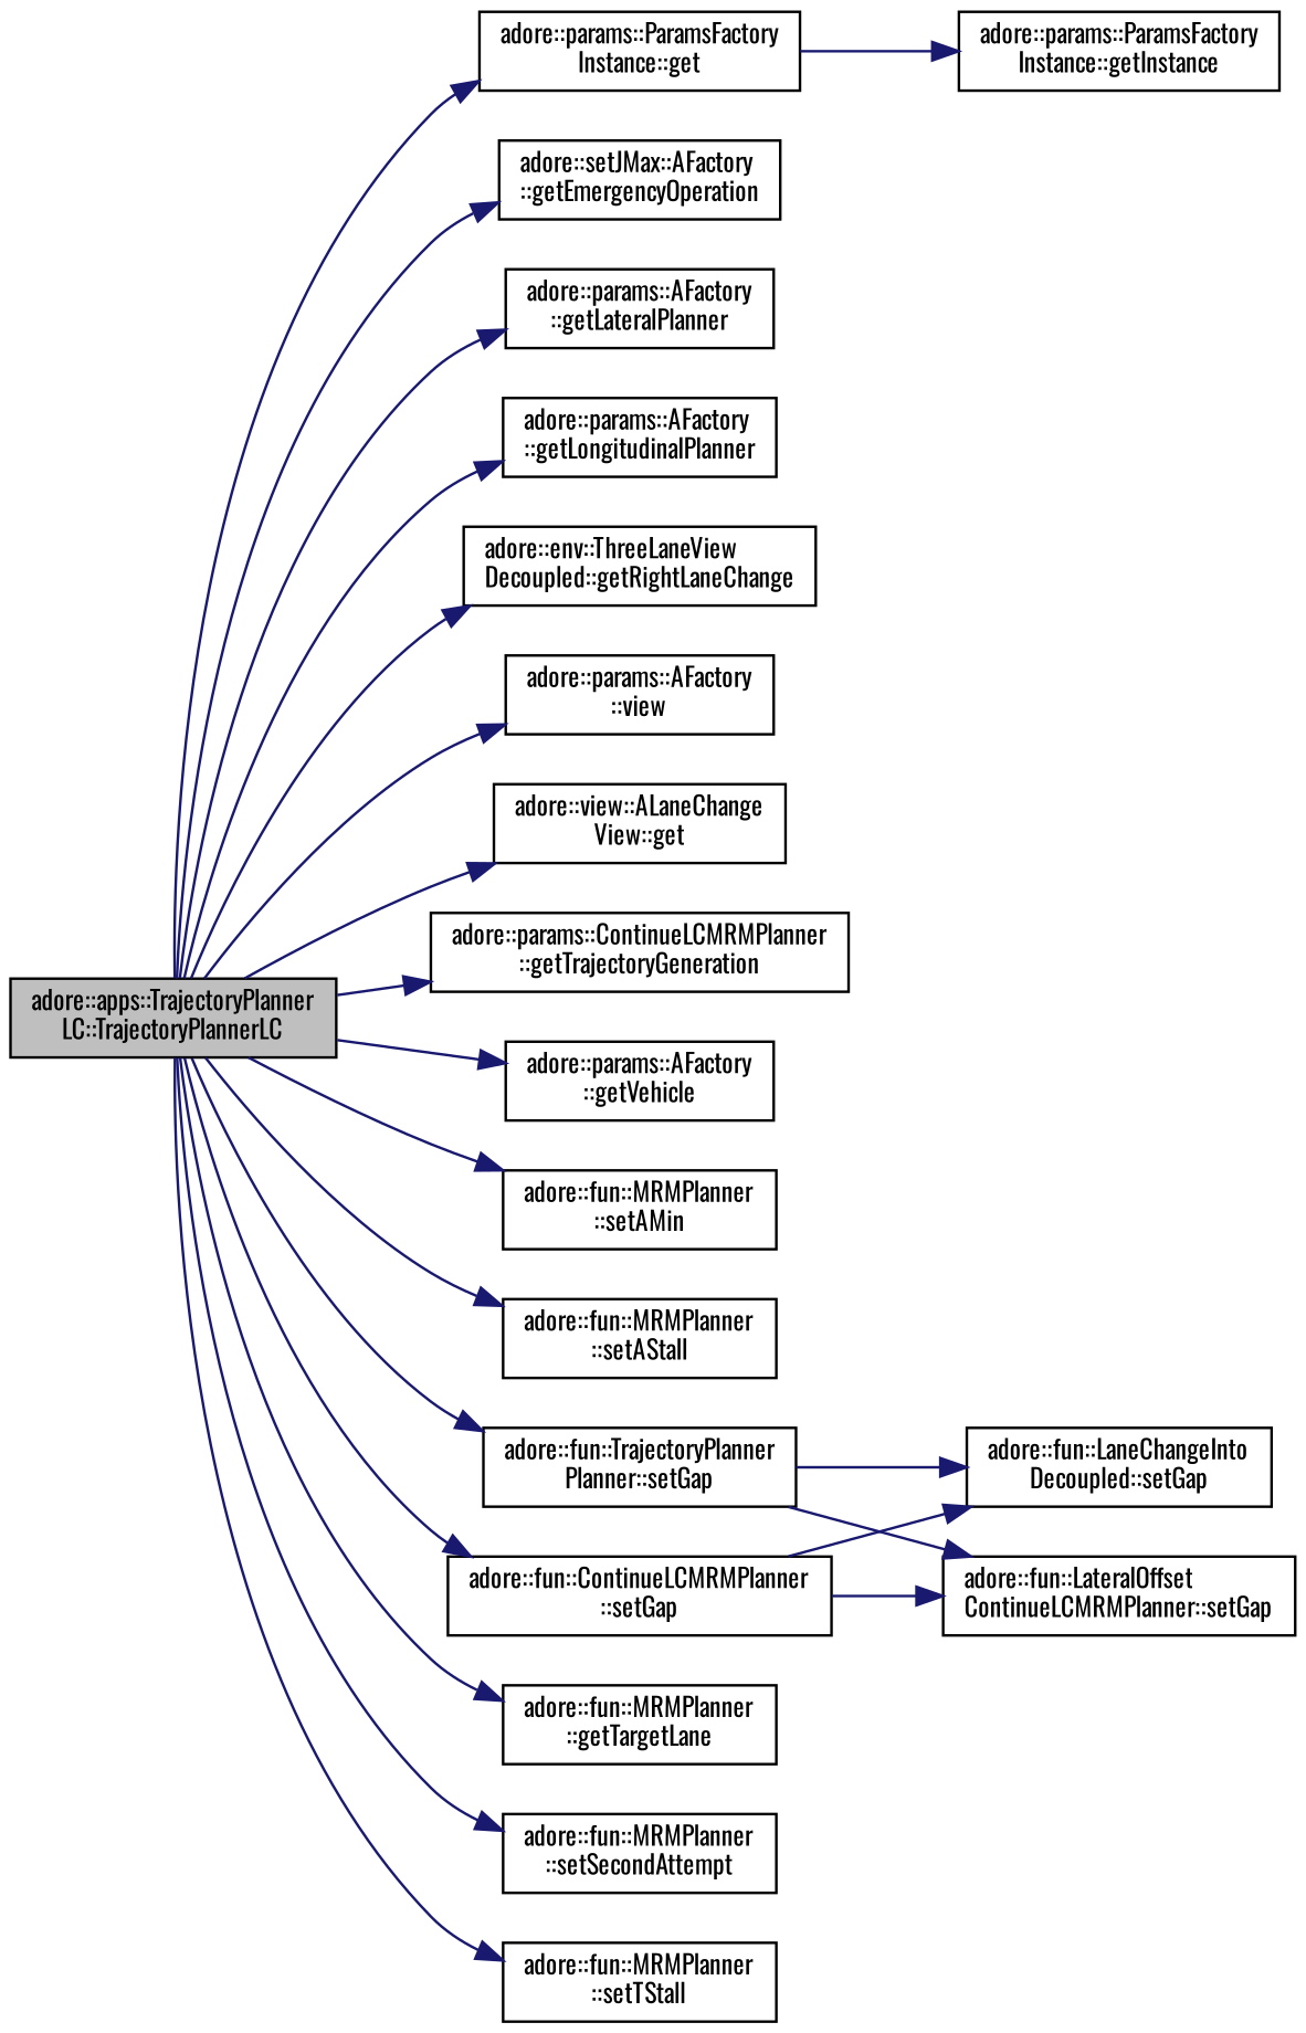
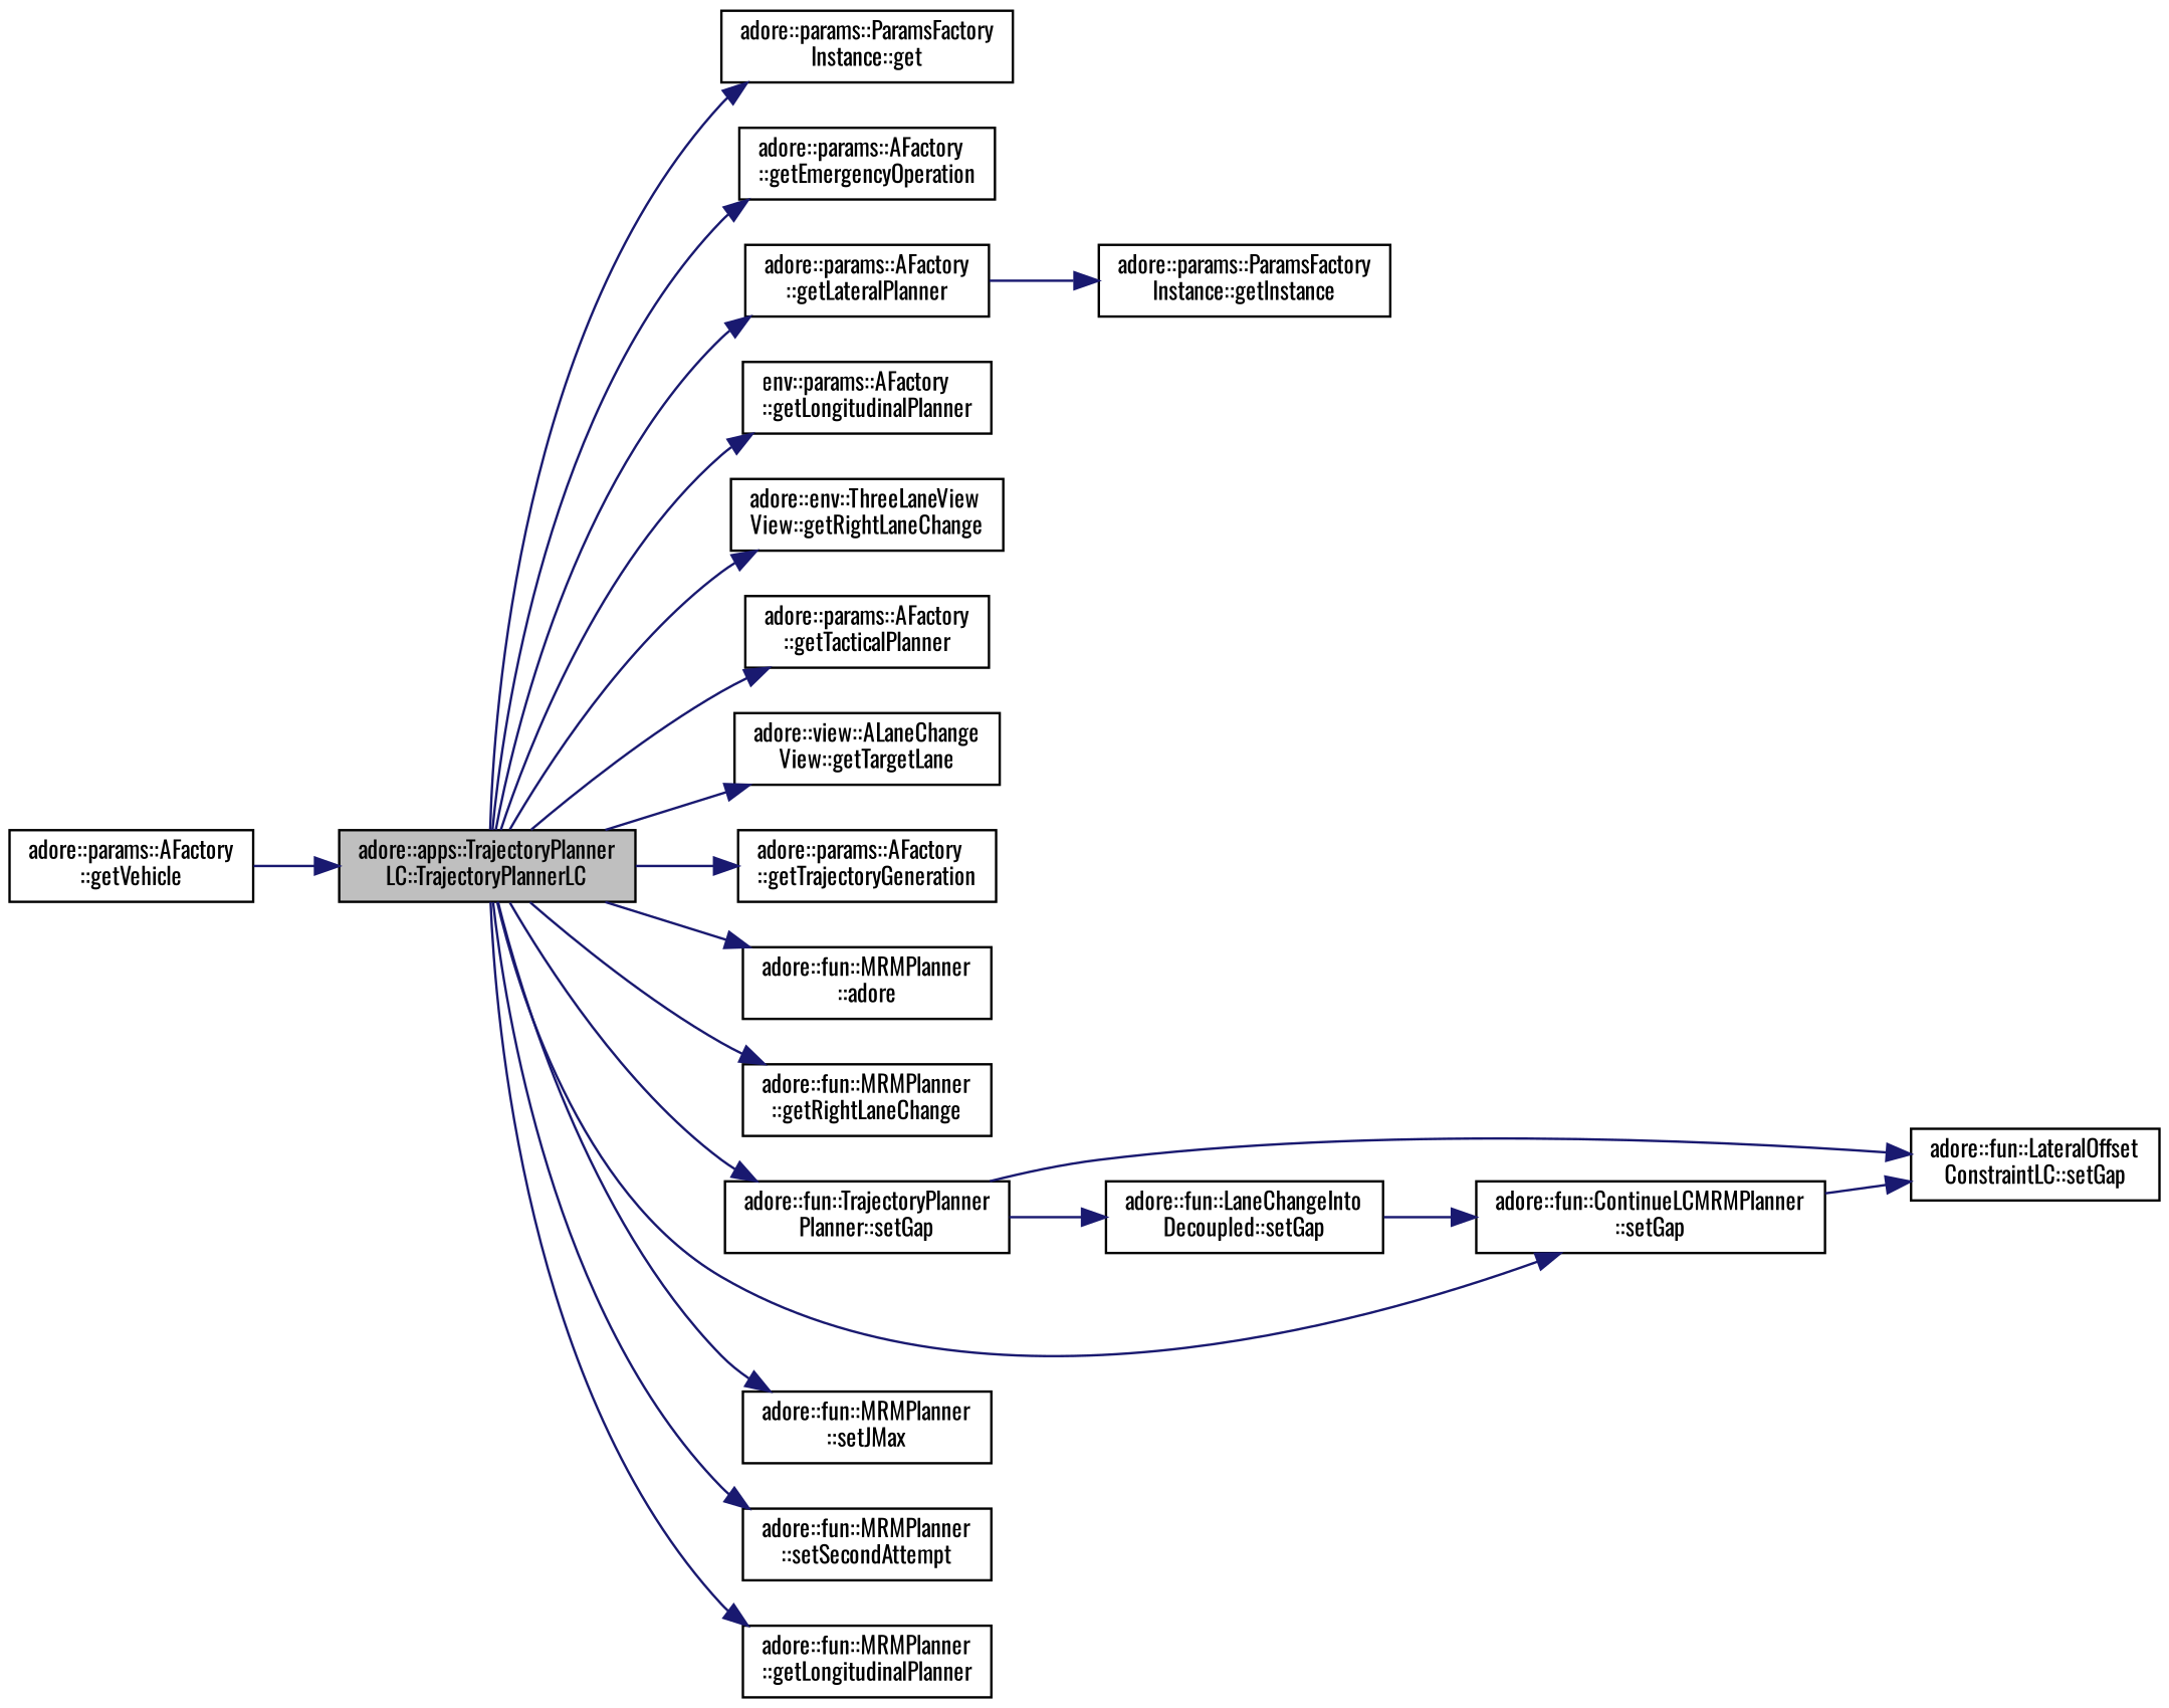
  digraph {
    fontname=Oswald
    rankdir=LR
    node [color=black fillcolor=white fontname=Oswald fontsize=10 shape=record style=filled]
    edge [color=midnightblue fontname=Oswald fontsize=10 labelfontname=Helvetica labelfontsize=10 style=solid]
    n1 [fillcolor=grey75 fontcolor=black height=0.2 label="adore::apps::TrajectoryPlanner\lLC::TrajectoryPlannerLC" width=0.4]
    n2 [height=0.2 label="adore::params::ParamsFactory\lInstance::get" width=0.4]
-   n3 [height=0.2 label="adore::setJMax::AFactory\l::getEmergencyOperation" width=0.4]
+   n3 [height=0.2 label="adore::params::AFactory\l::getEmergencyOperation" width=0.4]
    n4 [height=0.2 label="adore::params::AFactory\l::getLateralPlanner" width=0.4]
-   n5 [height=0.2 label="adore::params::AFactory\l::getLongitudinalPlanner" width=0.4]
-   n6 [height=0.2 label="adore::env::ThreeLaneView\lDecoupled::getRightLaneChange" width=0.4]
-   n7 [height=0.2 label="adore::params::AFactory\l::view" width=0.4]
-   n8 [height=0.2 label="adore::view::ALaneChange\lView::get" width=0.4]
-   n9 [height=0.2 label="adore::params::ContinueLCMRMPlanner\l::getTrajectoryGeneration" width=0.4]
+   n5 [height=0.2 label="env::params::AFactory\l::getLongitudinalPlanner" width=0.4]
+   n6 [height=0.2 label="adore::env::ThreeLaneView\lView::getRightLaneChange" width=0.4]
+   n7 [height=0.2 label="adore::params::AFactory\l::getTacticalPlanner" width=0.4]
+   n8 [height=0.2 label="adore::view::ALaneChange\lView::getTargetLane" width=0.4]
+   n9 [height=0.2 label="adore::params::AFactory\l::getTrajectoryGeneration" width=0.4]
    n10 [height=0.2 label="adore::params::AFactory\l::getVehicle" width=0.4]
-   n11 [height=0.2 label="adore::fun::MRMPlanner\l::setAMin" width=0.4]
-   n12 [height=0.2 label="adore::fun::MRMPlanner\l::setAStall" width=0.4]
+   n11 [height=0.2 label="adore::fun::MRMPlanner\l::adore" width=0.4]
+   n12 [height=0.2 label="adore::fun::MRMPlanner\l::getRightLaneChange" width=0.4]
    n13 [height=0.2 label="adore::fun::TrajectoryPlanner\lPlanner::setGap" width=0.4]
    n14 [height=0.2 label="adore::fun::ContinueLCMRMPlanner\l::setGap" width=0.4]
-   n15 [height=0.2 label="adore::fun::MRMPlanner\l::getTargetLane" width=0.4]
+   n15 [height=0.2 label="adore::fun::MRMPlanner\l::setJMax" width=0.4]
    n16 [height=0.2 label="adore::fun::MRMPlanner\l::setSecondAttempt" width=0.4]
-   n17 [height=0.2 label="adore::fun::MRMPlanner\l::setTStall" width=0.4]
+   n17 [height=0.2 label="adore::fun::MRMPlanner\l::getLongitudinalPlanner" width=0.4]
    n18 [height=0.2 label="adore::params::ParamsFactory\lInstance::getInstance" width=0.4]
-   n19 [height=0.2 label="adore::fun::LateralOffset\lContinueLCMRMPlanner::setGap" width=0.4]
+   n19 [height=0.2 label="adore::fun::LateralOffset\lConstraintLC::setGap" width=0.4]
    n20 [height=0.2 label="adore::fun::LaneChangeInto\lDecoupled::setGap" width=0.4]
    n1 -> n2
    n1 -> n3
    n1 -> n4
    n1 -> n5
    n1 -> n6
    n1 -> n7
    n1 -> n8
    n1 -> n9
-   n1 -> n10
+   n10 -> n1
    n1 -> n11
    n1 -> n12
    n1 -> n13
    n1 -> n14
    n1 -> n15
    n1 -> n16
    n1 -> n17
-   n2 -> n18
+   n4 -> n18
    n13 -> n19
    n13 -> n20
    n14 -> n19
-   n14 -> n20
+   n20 -> n14
  }
